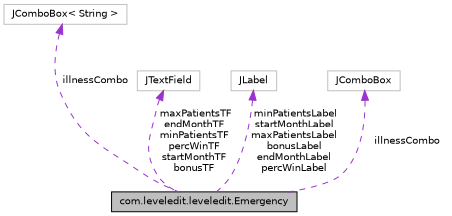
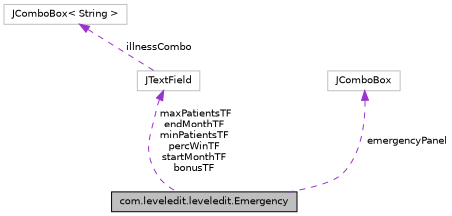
  digraph {
    node [color=grey75 fillcolor=white fontname=Helvetica fontsize=10 shape=record style=filled]
    edge [color=darkorchid3 dir=back fontname=Helvetica fontsize=10 labelfontname=Helvetica labelfontsize=10 style=dashed]
    n1 [color=black fillcolor=grey75 fontcolor=black height=0.2 label="com.leveledit.leveledit.Emergency" width=0.4]
    n2 [height=0.2 label=JTextField width=0.4]
    n3 [height=0.2 label="JComboBox\< String \>" width=0.4]
-   n4 [height=0.2 label=JLabel width=0.4]
    n5 [height=0.2 label=JComboBox width=0.4]
    n2 -> n1 [label=" maxPatientsTF\nendMonthTF\nminPatientsTF\npercWinTF\nstartMonthTF\nbonusTF"]
-   n3 -> n1 [label=" illnessCombo"]
-   n4 -> n1 [label=" minPatientsLabel\nstartMonthLabel\nmaxPatientsLabel\nbonusLabel\nendMonthLabel\npercWinLabel"]
-   n5 -> n1 [label=" illnessCombo"]
+   n3 -> n2 [label=" illnessCombo"]
+   n5 -> n1 [label=" emergencyPanel"]
  }
